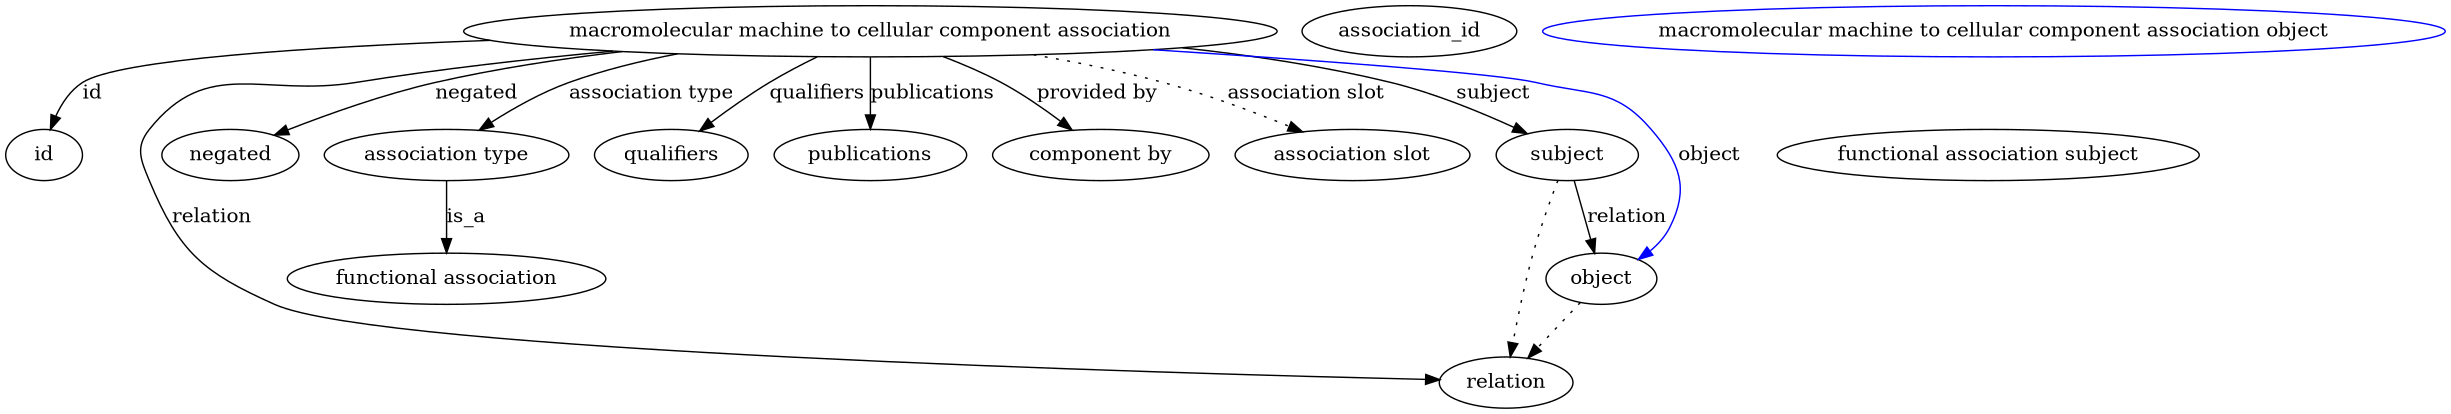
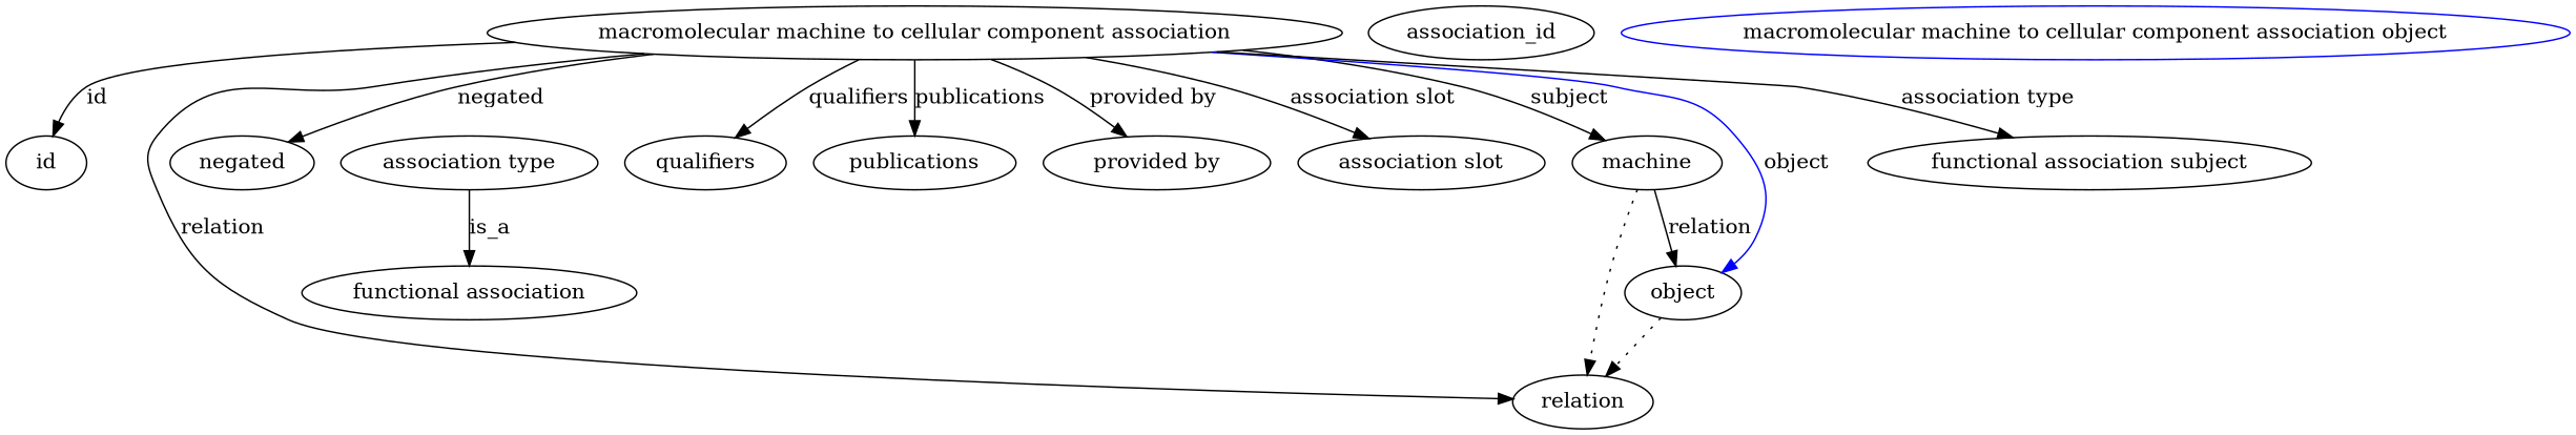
  digraph {
    node [color=black]
    edge [color=black style=solid]
    n1 [height=0.5 label="macromolecular machine to cellular component association" width=6.1264 color=""]
    id [height=0.5 width=0.75 color=""]
    relation [height=0.5 width=0.75]
    negated [height=0.5 width=0.75]
    "association type" [height=0.5 width=0.75]
    qualifiers [height=0.5 width=0.75]
    publications [height=0.5 width=0.75]
-   "provided by" [height=0.5 width=0.75 label="component by"]
+   "provided by" [height=0.5 width=0.75]
    "association slot" [height=0.5 width=0.75]
-   subject [height=0.5 width=0.97656 color=""]
+   subject [height=0.5 width=0.97656 label=machine color=""]
    object [height=0.5 width=0.88096 color=""]
    "functional association" [height=0.5 width=2.4296 color=""]
    association_id [height=0.5 width=0.75]
    "functional association subject" [height=0.5 width=0.75]
    "macromolecular machine to cellular component association object" [color=blue height=0.5 width=0.75]
    n1 -> id [label=id]
    n1 -> relation [label=relation]
    n1 -> negated [label=negated]
-   n1 -> "association type" [label="association type"]
+   n1 -> "functional association subject" [label="association type"]
    n1 -> qualifiers [label=qualifiers]
    n1 -> publications [label=publications]
    n1 -> "provided by" [label="provided by"]
-   n1 -> "association slot" [label="association slot" style=dotted]
+   n1 -> "association slot" [label="association slot"]
    n1 -> subject [label=subject]
    n1 -> object [color=blue label=object]
    "association type" -> "functional association" [label=is_a color="" style=""]
    subject -> relation [style=dotted color=""]
    subject -> object [label=relation color="" style=""]
    object -> relation [style=dotted color=""]
  }
